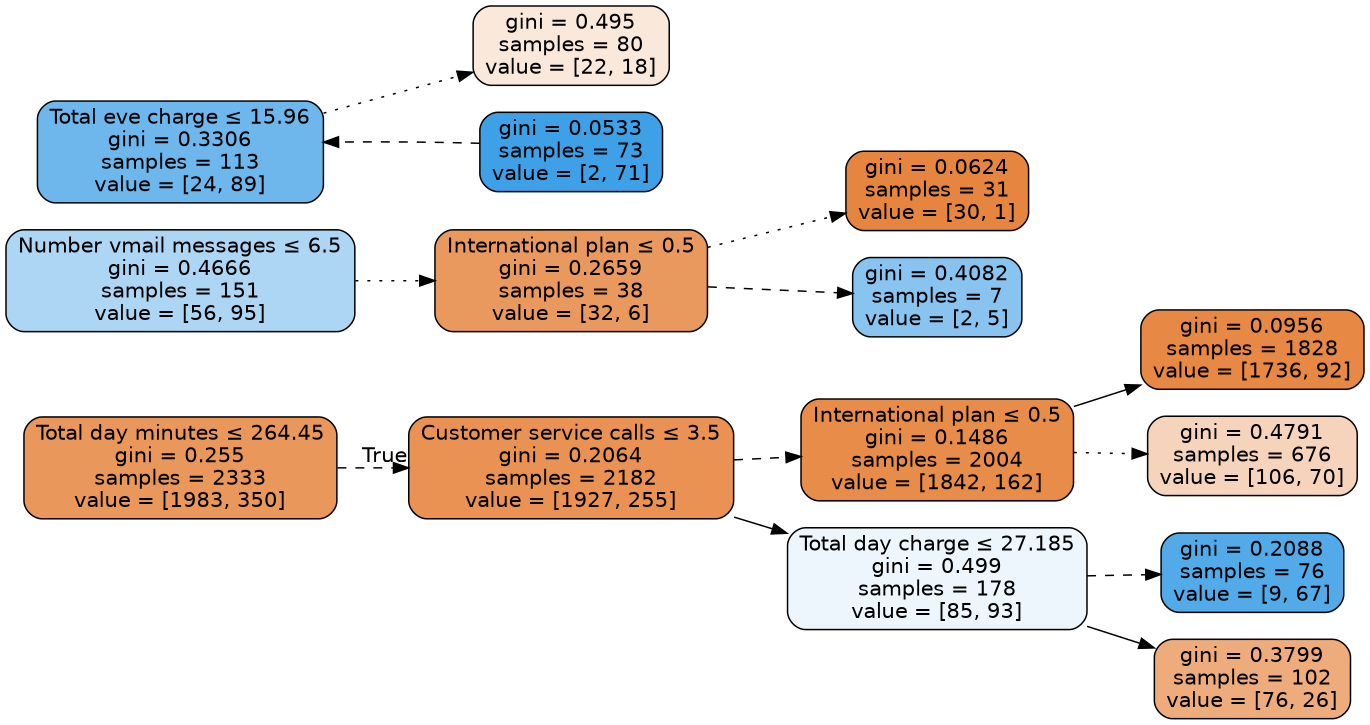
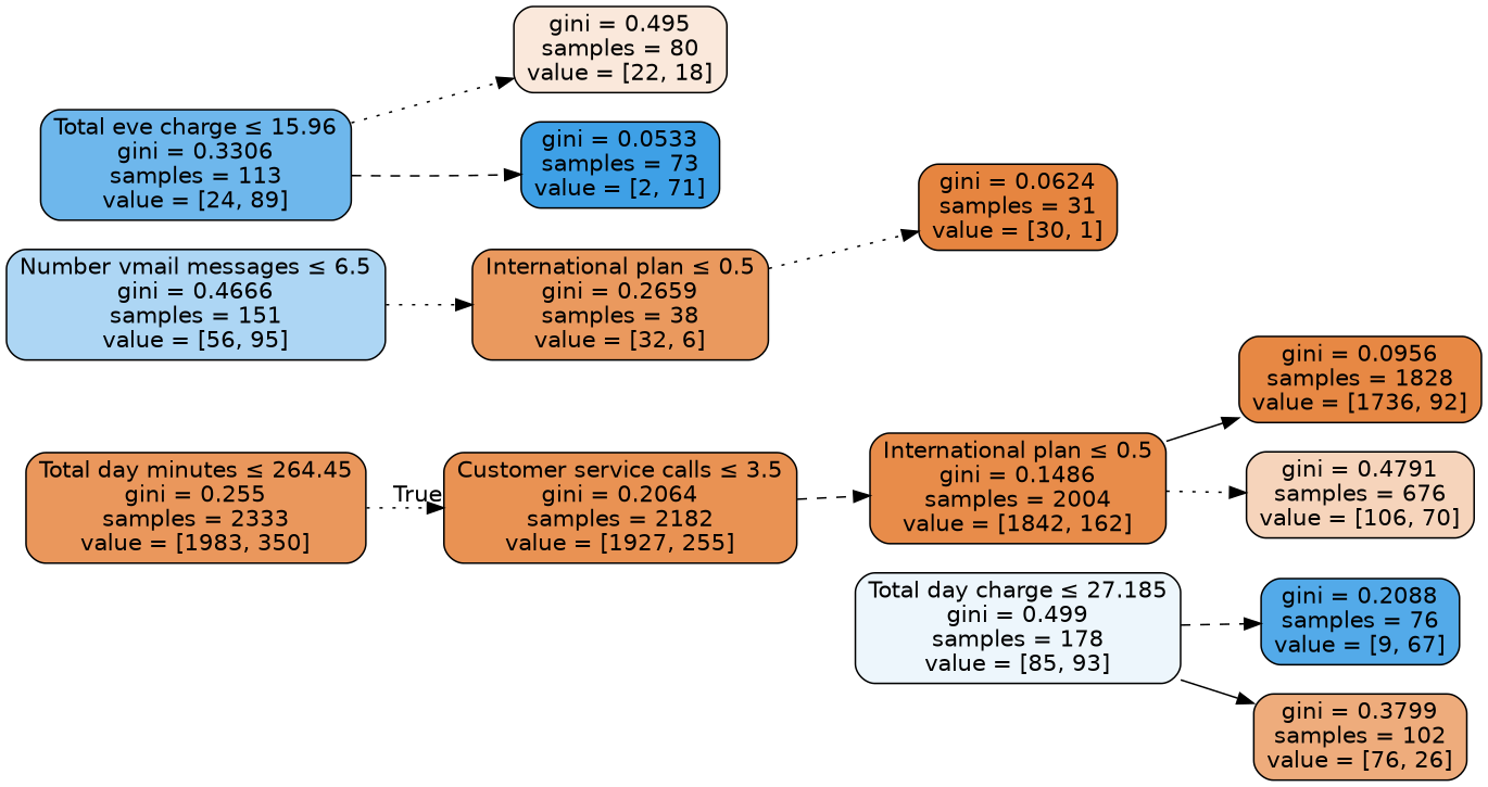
  digraph {
    rankdir=LR
    node [color=black fontname=helvetica shape=box style="filled, rounded"]
    edge [fontname=helvetica style=dotted]
    n1 [fillcolor="#e58139d2" label=<Total day minutes &le; 264.45<br/>gini = 0.255<br/>samples = 2333<br/>value = [1983, 350]>]
    n2 [fillcolor="#e58139dd" label=<Customer service calls &le; 3.5<br/>gini = 0.2064<br/>samples = 2182<br/>value = [1927, 255]>]
    n3 [fillcolor="#e58139e9" label=<International plan &le; 0.5<br/>gini = 0.1486<br/>samples = 2004<br/>value = [1842, 162]>]
    n4 [fillcolor="#399de516" label=<Total day charge &le; 27.185<br/>gini = 0.499<br/>samples = 178<br/>value = [85, 93]>]
    n5 [fillcolor="#399de569" label=<Number vmail messages &le; 6.5<br/>gini = 0.4666<br/>samples = 151<br/>value = [56, 95]>]
    n6 [fillcolor="#e58139cf" label=<International plan &le; 0.5<br/>gini = 0.2659<br/>samples = 38<br/>value = [32, 6]>]
    n7 [fillcolor="#e58139f1" label=<gini = 0.0956<br/>samples = 1828<br/>value = [1736, 92]>]
    n8 [fillcolor="#e5813957" label=<gini = 0.4791<br/>samples = 676<br/>value = [106, 70]>]
    n9 [fillcolor="#399de5dd" label=<gini = 0.2088<br/>samples = 76<br/>value = [9, 67]>]
    n10 [fillcolor="#e58139a8" label=<gini = 0.3799<br/>samples = 102<br/>value = [76, 26]>]
    n11 [fillcolor="#399de5ba" label=<Total eve charge &le; 15.96<br/>gini = 0.3306<br/>samples = 113<br/>value = [24, 89]>]
    n12 [fillcolor="#e581392e" label=<gini = 0.495<br/>samples = 80<br/>value = [22, 18]>]
    n13 [fillcolor="#399de5f8" label=<gini = 0.0533<br/>samples = 73<br/>value = [2, 71]>]
    n14 [fillcolor="#e58139f6" label=<gini = 0.0624<br/>samples = 31<br/>value = [30, 1]>]
-   n15 [fillcolor="#399de599" label=<gini = 0.4082<br/>samples = 7<br/>value = [2, 5]>]
-   n1 -> n2 [headlabel=True labelangle=45 labeldistance=2.5 style=dashed]
+   n1 -> n2 [headlabel=True labelangle=45 labeldistance=2.5]
    n2 -> n3 [style=dashed]
-   n2 -> n4 [style=solid]
    n3 -> n7 [style=solid]
    n3 -> n8
    n4 -> n9 [style=dashed]
    n4 -> n10 [style=solid]
    n5 -> n6
    n6 -> n14
-   n6 -> n15 [style=dashed]
    n11 -> n12
-   n13 -> n11 [style=dashed]
+   n11 -> n13 [style=dashed]
  }
